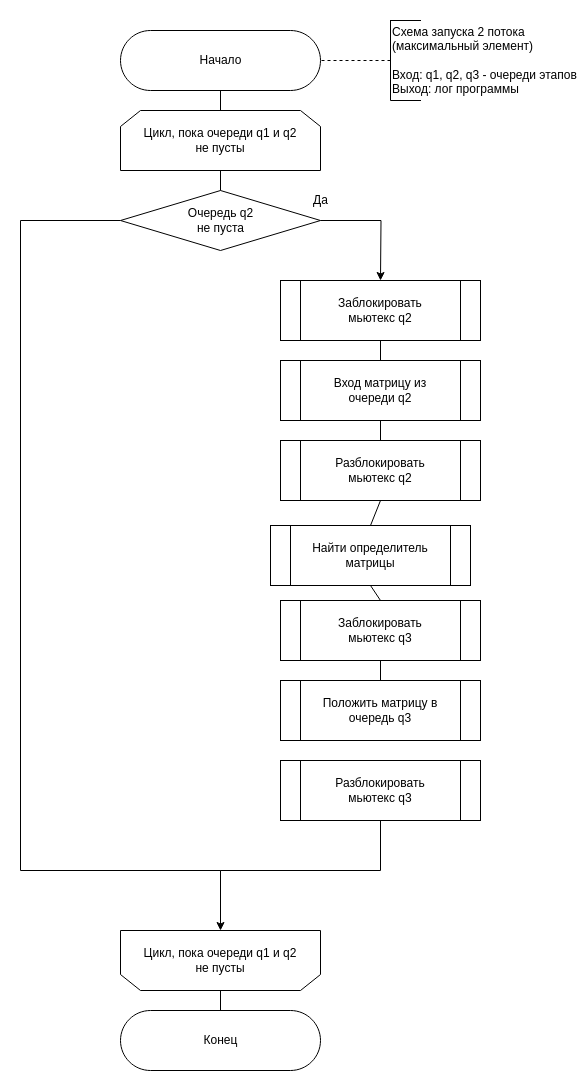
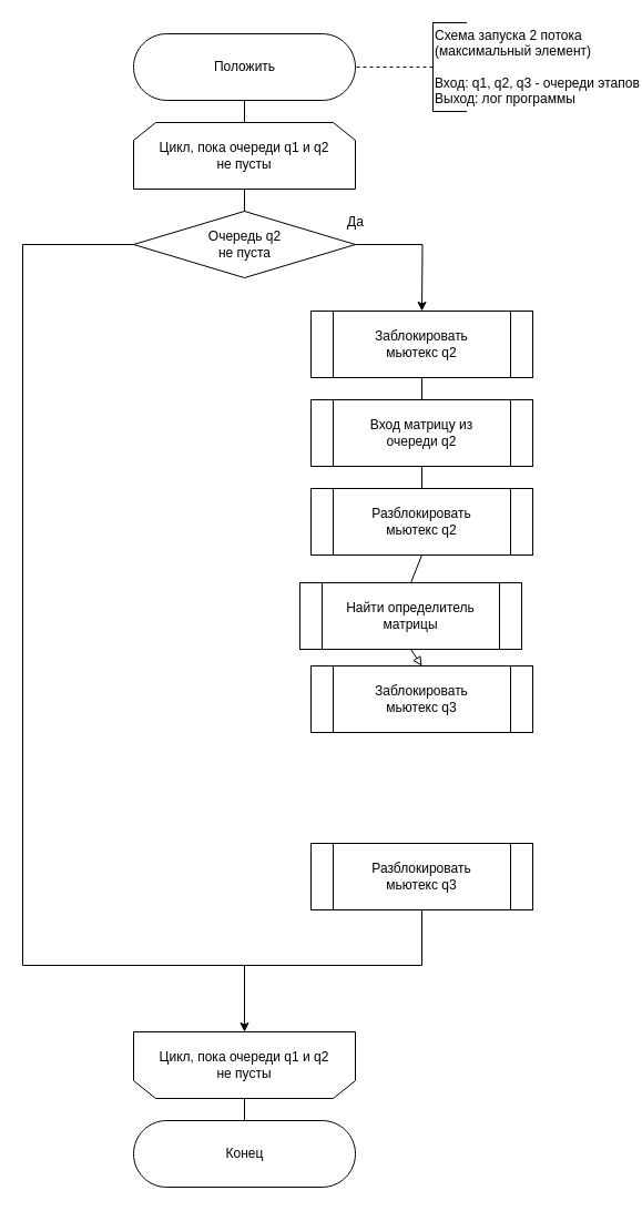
  <mxCell id="0" />
  <mxCell id="1" parent="0" />
  <mxCell id="2" style="edgeStyle=none;html=1;exitX=0.5;exitY=0.5;exitDx=0;exitDy=30;exitPerimeter=0;entryX=0.5;entryY=0;entryDx=0;entryDy=0;endArrow=none;endFill=0;" parent="1" source="3" edge="1"><mxGeometry relative="1" as="geometry"><mxPoint x="220" y="110" as="targetPoint" /></mxGeometry></mxCell>
- <mxCell id="3" value="Начало" style="html=1;dashed=0;whitespace=wrap;shape=mxgraph.dfd.start" parent="1" vertex="1"><mxGeometry x="120" y="30" width="200" height="60" as="geometry" /></mxCell>
+ <mxCell id="3" value="Положить" style="html=1;dashed=0;whitespace=wrap;shape=mxgraph.dfd.start" parent="1" vertex="1"><mxGeometry x="120" y="30" width="200" height="60" as="geometry" /></mxCell>
  <mxCell id="4" value="" style="edgeStyle=orthogonalEdgeStyle;rounded=0;orthogonalLoop=1;jettySize=auto;html=1;endArrow=none;endFill=0;dashed=1;" parent="1" source="5" target="3" edge="1"><mxGeometry relative="1" as="geometry" /></mxCell>
  <mxCell id="5" value="Схема запуска 2 потока&lt;br&gt;(максимальный элемент)&lt;br&gt;&lt;br&gt;Вход: q1, q2, q3 - очереди этапов&lt;br&gt;Выход: лог программы" style="html=1;dashed=0;whitespace=wrap;shape=partialRectangle;right=0;align=left;" parent="1" vertex="1"><mxGeometry x="390" y="20" width="30" height="80" as="geometry" /></mxCell>
  <mxCell id="6" style="edgeStyle=orthogonalEdgeStyle;rounded=0;orthogonalLoop=1;jettySize=auto;html=1;exitX=1;exitY=0.5;exitDx=0;exitDy=0;endArrow=classic;endFill=1;" parent="1" source="8" edge="1"><mxGeometry relative="1" as="geometry"><mxPoint x="380" y="280" as="targetPoint" /></mxGeometry></mxCell>
  <mxCell id="7" style="edgeStyle=orthogonalEdgeStyle;html=1;exitX=0;exitY=0.5;exitDx=0;exitDy=0;endArrow=none;endFill=0;rounded=0;" parent="1" source="8" edge="1"><mxGeometry relative="1" as="geometry"><mxPoint x="220" y="890" as="targetPoint" /><Array as="points"><mxPoint x="20" y="220" /><mxPoint x="20" y="870" /><mxPoint x="220" y="870" /></Array></mxGeometry></mxCell>
  <mxCell id="8" value="Очередь q2&lt;br&gt;не пуста" style="shape=rhombus;html=1;dashed=0;whitespace=wrap;perimeter=rhombusPerimeter;" parent="1" vertex="1"><mxGeometry x="120" y="190" width="200" height="60" as="geometry" /></mxCell>
  <mxCell id="9" value="Да" style="text;html=1;align=center;verticalAlign=middle;resizable=0;points=[];autosize=1;strokeColor=none;" parent="1" vertex="1"><mxGeometry x="305" y="190" width="30" height="20" as="geometry" /></mxCell>
  <mxCell id="10" style="edgeStyle=none;html=1;exitX=0.5;exitY=1;exitDx=0;exitDy=0;entryX=0.5;entryY=0;entryDx=0;entryDy=0;endArrow=none;endFill=0;" parent="1" source="11" edge="1"><mxGeometry relative="1" as="geometry"><mxPoint x="220" y="190" as="targetPoint" /></mxGeometry></mxCell>
  <mxCell id="11" value="Цикл, пока очереди q1 и q2&lt;br&gt;не пусты" style="shape=loopLimit;whiteSpace=wrap;html=1;direction=east" parent="1" vertex="1"><mxGeometry x="120" y="110" width="200" height="60" as="geometry" /></mxCell>
  <mxCell id="12" style="edgeStyle=none;html=1;exitX=0.5;exitY=0;exitDx=0;exitDy=0;entryX=0.5;entryY=0.5;entryDx=0;entryDy=-30;entryPerimeter=0;endArrow=none;endFill=0;" parent="1" source="13" target="14" edge="1"><mxGeometry relative="1" as="geometry" /></mxCell>
  <mxCell id="13" value="Цикл, пока очереди q1 и q2&lt;br&gt;не пусты" style="shape=loopLimit;whiteSpace=wrap;html=1;strokeWidth=1;direction=west;" parent="1" vertex="1"><mxGeometry x="120" y="930" width="200" height="60" as="geometry" /></mxCell>
  <mxCell id="14" value="Конец" style="html=1;dashed=0;whitespace=wrap;shape=mxgraph.dfd.start" parent="1" vertex="1"><mxGeometry x="120" y="1010" width="200" height="60" as="geometry" /></mxCell>
  <mxCell id="15" style="edgeStyle=none;html=1;exitX=0.5;exitY=1;exitDx=0;exitDy=0;entryX=0.5;entryY=0;entryDx=0;entryDy=0;endArrow=none;endFill=0;" parent="1" source="16" target="18" edge="1"><mxGeometry relative="1" as="geometry" /></mxCell>
  <mxCell id="16" value="Заблокировать&lt;br&gt;мьютекс q2" style="shape=process;whiteSpace=wrap;html=1;backgroundOutline=1;" parent="1" vertex="1"><mxGeometry x="280" y="280" width="200" height="60" as="geometry" /></mxCell>
  <mxCell id="17" style="edgeStyle=none;html=1;exitX=0.5;exitY=1;exitDx=0;exitDy=0;entryX=0.5;entryY=0;entryDx=0;entryDy=0;endArrow=none;endFill=0;" parent="1" source="18" target="20" edge="1"><mxGeometry relative="1" as="geometry" /></mxCell>
  <mxCell id="18" value="Вход матрицу из&lt;br&gt;очереди q2" style="shape=process;whiteSpace=wrap;html=1;backgroundOutline=1;" parent="1" vertex="1"><mxGeometry x="280" y="360" width="200" height="60" as="geometry" /></mxCell>
  <mxCell id="19" style="edgeStyle=none;html=1;exitX=0.5;exitY=1;exitDx=0;exitDy=0;entryX=0.5;entryY=0;entryDx=0;entryDy=0;endArrow=none;endFill=0;" parent="1" source="20" target="22" edge="1"><mxGeometry relative="1" as="geometry" /></mxCell>
  <mxCell id="20" value="Разблокировать&lt;br&gt;мьютекс q2" style="shape=process;whiteSpace=wrap;html=1;backgroundOutline=1;" parent="1" vertex="1"><mxGeometry x="280" y="440" width="200" height="60" as="geometry" /></mxCell>
- <mxCell id="21" style="edgeStyle=none;html=1;exitX=0.5;exitY=1;exitDx=0;exitDy=0;entryX=0.5;entryY=0;entryDx=0;entryDy=0;endArrow=none;endFill=0;" parent="1" source="22" target="24" edge="1"><mxGeometry relative="1" as="geometry" /></mxCell>
+ <mxCell id="21" style="edgeStyle=none;html=1;exitX=0.5;exitY=1;exitDx=0;exitDy=0;entryX=0.5;entryY=0;entryDx=0;entryDy=0;endArrow=block;endFill=0;" parent="1" source="22" target="24" edge="1"><mxGeometry relative="1" as="geometry" /></mxCell>
  <mxCell id="22" value="Найти определитель матрицы" style="shape=process;whiteSpace=wrap;html=1;backgroundOutline=1;" parent="1" vertex="1"><mxGeometry x="270" y="525" width="200" height="60" as="geometry" /></mxCell>
- <mxCell id="23" style="edgeStyle=none;html=1;exitX=0.5;exitY=1;exitDx=0;exitDy=0;entryX=0.5;entryY=0;entryDx=0;entryDy=0;endArrow=none;endFill=0;" parent="1" source="24" target="25" edge="1"><mxGeometry relative="1" as="geometry" /></mxCell>
  <mxCell id="24" value="Заблокировать&lt;br&gt;мьютекс q3" style="shape=process;whiteSpace=wrap;html=1;backgroundOutline=1;" parent="1" vertex="1"><mxGeometry x="280" y="600" width="200" height="60" as="geometry" /></mxCell>
- <mxCell id="25" value="Положить матрицу в&lt;br&gt;очередь q3" style="shape=process;whiteSpace=wrap;html=1;backgroundOutline=1;" parent="1" vertex="1"><mxGeometry x="280" y="680" width="200" height="60" as="geometry" /></mxCell>
  <mxCell id="26" value="Разблокировать&lt;br&gt;мьютекс q3" style="shape=process;whiteSpace=wrap;html=1;backgroundOutline=1;" parent="1" vertex="1"><mxGeometry x="280" y="760" width="200" height="60" as="geometry" /></mxCell>
  <mxCell id="27" style="edgeStyle=orthogonalEdgeStyle;rounded=0;orthogonalLoop=1;jettySize=auto;html=1;exitX=0.5;exitY=1;exitDx=0;exitDy=0;endArrow=classic;endFill=1;entryX=0.5;entryY=1;entryDx=0;entryDy=0;" parent="1" source="26" target="13" edge="1"><mxGeometry relative="1" as="geometry"><mxPoint x="220" y="930" as="targetPoint" /><Array as="points"><mxPoint x="380" y="870" /><mxPoint x="220" y="870" /></Array></mxGeometry></mxCell>
